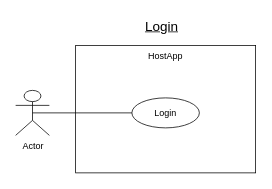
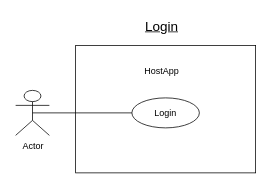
  <mxCell id="0" />
  <mxCell id="1" parent="0" />
  <mxCell id="2" value="Actor" style="shape=umlActor;verticalLabelPosition=bottom;verticalAlign=top;html=1;outlineConnect=0;" vertex="1" parent="1"><mxGeometry x="20" y="120" width="45" height="60" as="geometry" /></mxCell>
  <mxCell id="3" value="" style="rounded=0;whiteSpace=wrap;html=1;" vertex="1" parent="1"><mxGeometry x="100" y="60" width="240" height="170" as="geometry" /></mxCell>
- <mxCell id="4" value="HostApp" style="text;html=1;strokeColor=none;fillColor=none;align=center;verticalAlign=middle;whiteSpace=wrap;rounded=0;" vertex="1" parent="1"><mxGeometry x="190" y="60" width="60" height="30" as="geometry" /></mxCell>
+ <mxCell id="4" value="HostApp" style="text;html=1;strokeColor=none;fillColor=none;align=center;verticalAlign=middle;whiteSpace=wrap;rounded=0;" vertex="1" parent="1"><mxGeometry x="185" y="80" width="60" height="30" as="geometry" /></mxCell>
  <mxCell id="5" value="Login" style="ellipse;whiteSpace=wrap;html=1;" vertex="1" parent="1"><mxGeometry x="175" y="130" width="90" height="40" as="geometry" /></mxCell>
  <mxCell id="6" value="" style="endArrow=none;html=1;rounded=0;exitX=0.5;exitY=0.5;exitDx=0;exitDy=0;exitPerimeter=0;" edge="1" parent="1" source="2" target="5"><mxGeometry width="50" height="50" relative="1" as="geometry"><mxPoint x="210" y="-30" as="sourcePoint" /><mxPoint x="260" y="-80" as="targetPoint" /></mxGeometry></mxCell>
  <mxCell id="7" value="&lt;font style=&quot;font-size: 18px;&quot;&gt;&lt;u&gt;Login&lt;/u&gt;&lt;/font&gt;" style="text;html=1;strokeColor=none;fillColor=none;align=center;verticalAlign=middle;whiteSpace=wrap;rounded=0;" vertex="1" parent="1"><mxGeometry x="100" y="20" width="230" height="30" as="geometry" /></mxCell>
